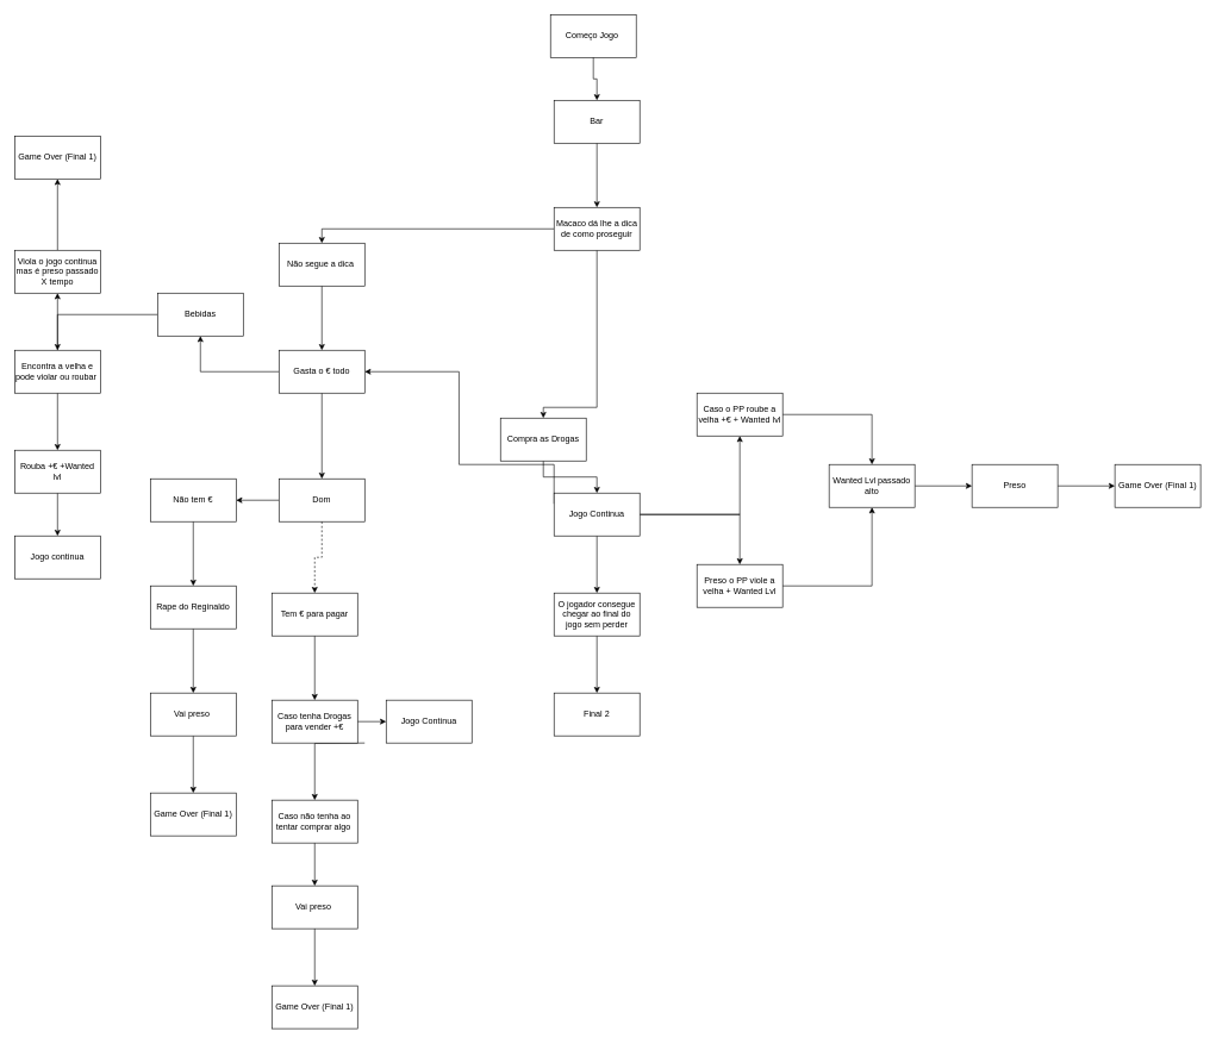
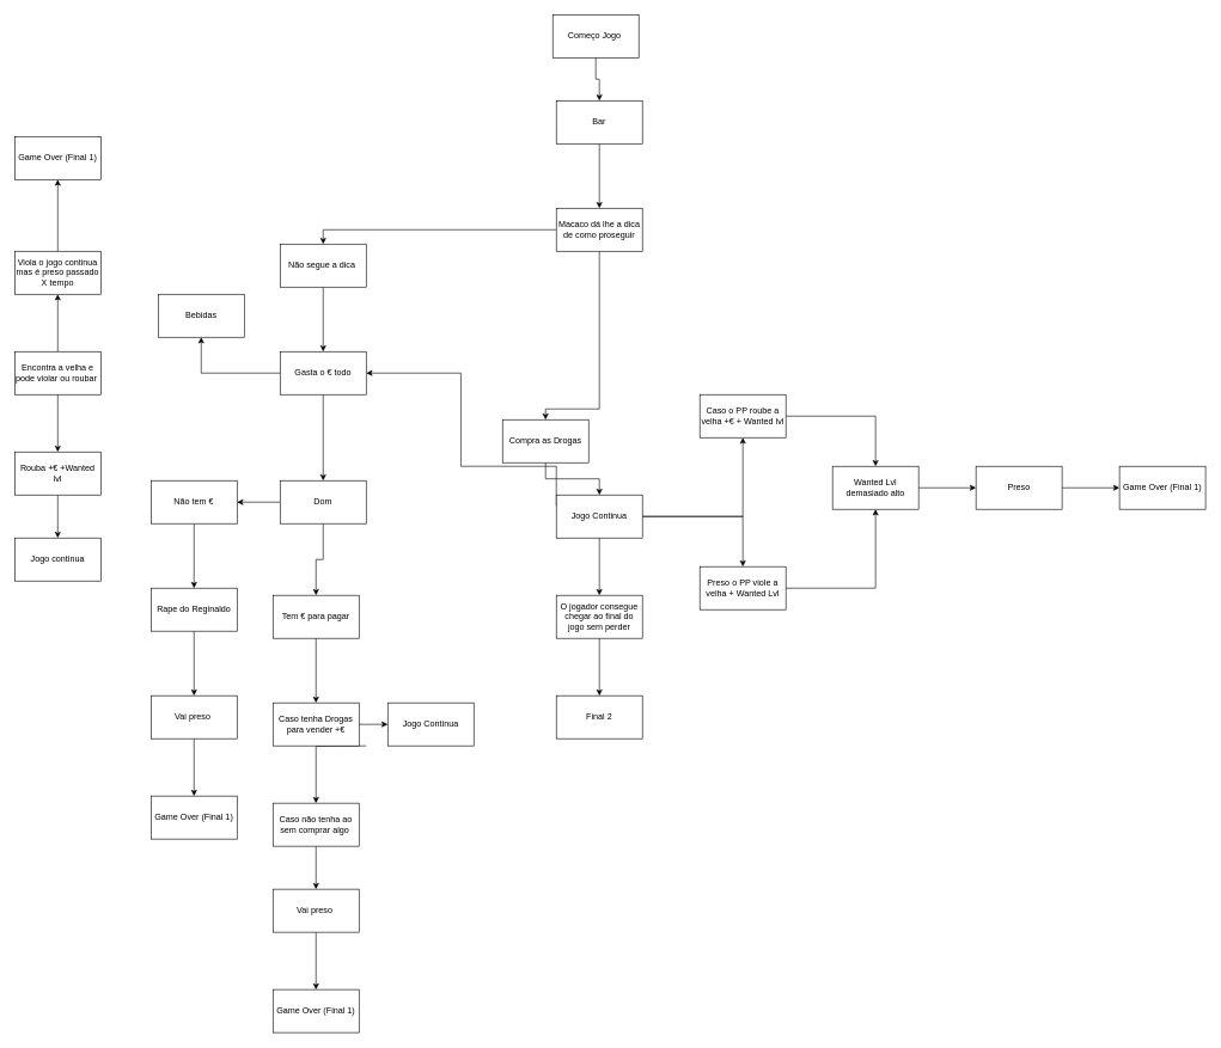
  <mxCell id="0" />
  <mxCell id="1" parent="0" />
  <mxCell id="2" value="Começo Jogo&amp;nbsp;" style="rounded=0;whiteSpace=wrap;html=1;" parent="1" vertex="1"><mxGeometry x="770" y="20" width="120" height="60" as="geometry" /></mxCell>
  <mxCell id="3" style="edgeStyle=orthogonalEdgeStyle;rounded=0;orthogonalLoop=1;jettySize=auto;html=1;entryX=0.5;entryY=0;entryDx=0;entryDy=0;" parent="1" source="2" target="5" edge="1"><mxGeometry relative="1" as="geometry"><mxPoint x="710" y="160" as="targetPoint" /></mxGeometry></mxCell>
  <mxCell id="4" value="" style="edgeStyle=orthogonalEdgeStyle;rounded=0;orthogonalLoop=1;jettySize=auto;html=1;" edge="1" parent="1" source="5" target="8"><mxGeometry relative="1" as="geometry" /></mxCell>
  <mxCell id="5" value="Bar" style="rounded=0;whiteSpace=wrap;html=1;" vertex="1" parent="1"><mxGeometry x="775" y="140" width="120" height="60" as="geometry" /></mxCell>
  <mxCell id="6" value="" style="edgeStyle=orthogonalEdgeStyle;rounded=0;orthogonalLoop=1;jettySize=auto;html=1;" edge="1" parent="1" source="8" target="10"><mxGeometry relative="1" as="geometry"><Array as="points"><mxPoint x="835" y="570" /></Array></mxGeometry></mxCell>
  <mxCell id="7" style="edgeStyle=orthogonalEdgeStyle;rounded=0;orthogonalLoop=1;jettySize=auto;html=1;exitX=0;exitY=0.5;exitDx=0;exitDy=0;entryX=0.5;entryY=0;entryDx=0;entryDy=0;" edge="1" parent="1" source="8" target="12"><mxGeometry relative="1" as="geometry" /></mxCell>
  <mxCell id="8" value="Macaco dá lhe a dica de como proseguir" style="rounded=0;whiteSpace=wrap;html=1;" vertex="1" parent="1"><mxGeometry x="775" y="290" width="120" height="60" as="geometry" /></mxCell>
  <mxCell id="9" value="" style="edgeStyle=orthogonalEdgeStyle;rounded=0;orthogonalLoop=1;jettySize=auto;html=1;" edge="1" parent="1" source="10" target="52"><mxGeometry relative="1" as="geometry" /></mxCell>
  <mxCell id="10" value="Compra as Drogas" style="rounded=0;whiteSpace=wrap;html=1;" vertex="1" parent="1"><mxGeometry x="700" y="585" width="120" height="60" as="geometry" /></mxCell>
  <mxCell id="11" value="" style="edgeStyle=orthogonalEdgeStyle;rounded=0;orthogonalLoop=1;jettySize=auto;html=1;" edge="1" parent="1" source="12" target="15"><mxGeometry relative="1" as="geometry" /></mxCell>
  <mxCell id="12" value="Não segue a dica&amp;nbsp;" style="rounded=0;whiteSpace=wrap;html=1;" vertex="1" parent="1"><mxGeometry x="390" y="340" width="120" height="60" as="geometry" /></mxCell>
  <mxCell id="13" value="" style="edgeStyle=orthogonalEdgeStyle;rounded=0;orthogonalLoop=1;jettySize=auto;html=1;" edge="1" parent="1" source="15" target="17"><mxGeometry relative="1" as="geometry" /></mxCell>
  <mxCell id="14" value="" style="edgeStyle=orthogonalEdgeStyle;rounded=0;orthogonalLoop=1;jettySize=auto;html=1;" edge="1" parent="1" source="15" target="29"><mxGeometry relative="1" as="geometry" /></mxCell>
  <mxCell id="15" value="Gasta o € todo" style="rounded=0;whiteSpace=wrap;html=1;" vertex="1" parent="1"><mxGeometry x="390" y="490" width="120" height="60" as="geometry" /></mxCell>
- <mxCell id="16" value="" style="edgeStyle=orthogonalEdgeStyle;rounded=0;orthogonalLoop=1;jettySize=auto;html=1;" edge="1" parent="1" source="17" target="20"><mxGeometry relative="1" as="geometry" /></mxCell>
  <mxCell id="17" value="Bebidas" style="rounded=0;whiteSpace=wrap;html=1;" vertex="1" parent="1"><mxGeometry x="220" y="410" width="120" height="60" as="geometry" /></mxCell>
  <mxCell id="18" value="" style="edgeStyle=orthogonalEdgeStyle;rounded=0;orthogonalLoop=1;jettySize=auto;html=1;" edge="1" parent="1" source="20" target="22"><mxGeometry relative="1" as="geometry" /></mxCell>
  <mxCell id="19" value="" style="edgeStyle=orthogonalEdgeStyle;rounded=0;orthogonalLoop=1;jettySize=auto;html=1;" edge="1" parent="1" source="20" target="24"><mxGeometry relative="1" as="geometry" /></mxCell>
  <mxCell id="20" value="Encontra a velha e pode violar ou roubar&amp;nbsp;" style="rounded=0;whiteSpace=wrap;html=1;" vertex="1" parent="1"><mxGeometry x="20" y="490" width="120" height="60" as="geometry" /></mxCell>
  <mxCell id="21" value="" style="edgeStyle=orthogonalEdgeStyle;rounded=0;orthogonalLoop=1;jettySize=auto;html=1;" edge="1" parent="1" source="22" target="26"><mxGeometry relative="1" as="geometry" /></mxCell>
  <mxCell id="22" value="Viola o jogo continua mas é preso passado X tempo" style="rounded=0;whiteSpace=wrap;html=1;" vertex="1" parent="1"><mxGeometry x="20" y="350" width="120" height="60" as="geometry" /></mxCell>
  <mxCell id="23" value="" style="edgeStyle=orthogonalEdgeStyle;rounded=0;orthogonalLoop=1;jettySize=auto;html=1;" edge="1" parent="1" source="24" target="25"><mxGeometry relative="1" as="geometry"><Array as="points"><mxPoint x="80" y="670" /></Array></mxGeometry></mxCell>
  <mxCell id="24" value="Rouba +€ +Wanted lvl" style="rounded=0;whiteSpace=wrap;html=1;" vertex="1" parent="1"><mxGeometry x="20" y="630" width="120" height="60" as="geometry" /></mxCell>
  <mxCell id="25" value="Jogo continua" style="rounded=0;whiteSpace=wrap;html=1;" vertex="1" parent="1"><mxGeometry x="20" y="750" width="120" height="60" as="geometry" /></mxCell>
  <mxCell id="26" value="Game Over (Final 1)" style="rounded=0;whiteSpace=wrap;html=1;" vertex="1" parent="1"><mxGeometry x="20" y="190" width="120" height="60" as="geometry" /></mxCell>
- <mxCell id="27" value="" style="edgeStyle=orthogonalEdgeStyle;rounded=0;orthogonalLoop=1;jettySize=auto;html=1;dashed=1;" edge="1" parent="1" source="29" target="31"><mxGeometry relative="1" as="geometry" /></mxCell>
+ <mxCell id="27" value="" style="edgeStyle=orthogonalEdgeStyle;rounded=0;orthogonalLoop=1;jettySize=auto;html=1;" edge="1" parent="1" source="29" target="31"><mxGeometry relative="1" as="geometry" /></mxCell>
  <mxCell id="28" value="" style="edgeStyle=orthogonalEdgeStyle;rounded=0;orthogonalLoop=1;jettySize=auto;html=1;" edge="1" parent="1" source="29" target="33"><mxGeometry relative="1" as="geometry" /></mxCell>
  <mxCell id="29" value="Dom" style="rounded=0;whiteSpace=wrap;html=1;" vertex="1" parent="1"><mxGeometry x="390" y="670" width="120" height="60" as="geometry" /></mxCell>
  <mxCell id="30" value="" style="edgeStyle=orthogonalEdgeStyle;rounded=0;orthogonalLoop=1;jettySize=auto;html=1;entryX=0.5;entryY=0;entryDx=0;entryDy=0;" edge="1" parent="1" source="31" target="41"><mxGeometry relative="1" as="geometry"><mxPoint x="510" y="980" as="targetPoint" /></mxGeometry></mxCell>
  <mxCell id="31" value="Tem € para pagar" style="rounded=0;whiteSpace=wrap;html=1;" vertex="1" parent="1"><mxGeometry x="380" y="830" width="120" height="60" as="geometry" /></mxCell>
  <mxCell id="32" value="" style="edgeStyle=orthogonalEdgeStyle;rounded=0;orthogonalLoop=1;jettySize=auto;html=1;" edge="1" parent="1" source="33" target="35"><mxGeometry relative="1" as="geometry" /></mxCell>
  <mxCell id="33" value="Não tem €" style="rounded=0;whiteSpace=wrap;html=1;" vertex="1" parent="1"><mxGeometry x="210" y="670" width="120" height="60" as="geometry" /></mxCell>
  <mxCell id="34" value="" style="edgeStyle=orthogonalEdgeStyle;rounded=0;orthogonalLoop=1;jettySize=auto;html=1;" edge="1" parent="1" source="35" target="37"><mxGeometry relative="1" as="geometry" /></mxCell>
  <mxCell id="35" value="Rape do Reginaldo" style="rounded=0;whiteSpace=wrap;html=1;" vertex="1" parent="1"><mxGeometry x="210" y="820" width="120" height="60" as="geometry" /></mxCell>
  <mxCell id="36" value="" style="edgeStyle=orthogonalEdgeStyle;rounded=0;orthogonalLoop=1;jettySize=auto;html=1;" edge="1" parent="1" source="37" target="38"><mxGeometry relative="1" as="geometry" /></mxCell>
  <mxCell id="37" value="Vai preso&amp;nbsp;" style="rounded=0;whiteSpace=wrap;html=1;" vertex="1" parent="1"><mxGeometry x="210" y="970" width="120" height="60" as="geometry" /></mxCell>
  <mxCell id="38" value="Game Over (Final 1)" style="rounded=0;whiteSpace=wrap;html=1;" vertex="1" parent="1"><mxGeometry x="210" y="1110" width="120" height="60" as="geometry" /></mxCell>
  <mxCell id="39" value="" style="edgeStyle=orthogonalEdgeStyle;rounded=0;orthogonalLoop=1;jettySize=auto;html=1;" edge="1" parent="1" target="43"><mxGeometry relative="1" as="geometry"><mxPoint x="510" y="1040" as="sourcePoint" /></mxGeometry></mxCell>
  <mxCell id="40" value="" style="edgeStyle=orthogonalEdgeStyle;rounded=0;orthogonalLoop=1;jettySize=auto;html=1;" edge="1" parent="1" source="41" target="47"><mxGeometry relative="1" as="geometry" /></mxCell>
  <mxCell id="41" value="Caso tenha Drogas para vender +€" style="rounded=0;whiteSpace=wrap;html=1;" vertex="1" parent="1"><mxGeometry x="380" y="980" width="120" height="60" as="geometry" /></mxCell>
  <mxCell id="42" value="" style="edgeStyle=orthogonalEdgeStyle;rounded=0;orthogonalLoop=1;jettySize=auto;html=1;" edge="1" parent="1" source="43" target="45"><mxGeometry relative="1" as="geometry" /></mxCell>
- <mxCell id="43" value="Caso não tenha ao tentar comprar algo&amp;nbsp;" style="rounded=0;whiteSpace=wrap;html=1;" vertex="1" parent="1"><mxGeometry x="380" y="1120" width="120" height="60" as="geometry" /></mxCell>
+ <mxCell id="43" value="Caso não tenha ao sem comprar algo&amp;nbsp;" style="rounded=0;whiteSpace=wrap;html=1;" vertex="1" parent="1"><mxGeometry x="380" y="1120" width="120" height="60" as="geometry" /></mxCell>
  <mxCell id="44" value="" style="edgeStyle=orthogonalEdgeStyle;rounded=0;orthogonalLoop=1;jettySize=auto;html=1;" edge="1" parent="1" source="45" target="46"><mxGeometry relative="1" as="geometry" /></mxCell>
  <mxCell id="45" value="Vai preso&amp;nbsp;" style="rounded=0;whiteSpace=wrap;html=1;" vertex="1" parent="1"><mxGeometry x="380" y="1240" width="120" height="60" as="geometry" /></mxCell>
  <mxCell id="46" value="Game Over (Final 1)" style="rounded=0;whiteSpace=wrap;html=1;" vertex="1" parent="1"><mxGeometry x="380" y="1380" width="120" height="60" as="geometry" /></mxCell>
  <mxCell id="47" value="Jogo Continua" style="rounded=0;whiteSpace=wrap;html=1;" vertex="1" parent="1"><mxGeometry x="540" y="980" width="120" height="60" as="geometry" /></mxCell>
  <mxCell id="48" value="" style="edgeStyle=orthogonalEdgeStyle;rounded=0;orthogonalLoop=1;jettySize=auto;html=1;" edge="1" parent="1" source="52" target="54"><mxGeometry relative="1" as="geometry" /></mxCell>
  <mxCell id="49" value="" style="edgeStyle=orthogonalEdgeStyle;rounded=0;orthogonalLoop=1;jettySize=auto;html=1;" edge="1" parent="1" source="52" target="56"><mxGeometry relative="1" as="geometry" /></mxCell>
  <mxCell id="50" style="edgeStyle=orthogonalEdgeStyle;rounded=0;orthogonalLoop=1;jettySize=auto;html=1;exitX=0;exitY=0.25;exitDx=0;exitDy=0;entryX=1;entryY=0.5;entryDx=0;entryDy=0;" edge="1" parent="1" source="52" target="15"><mxGeometry relative="1" as="geometry"><Array as="points"><mxPoint x="775" y="650" /><mxPoint x="642" y="650" /><mxPoint x="642" y="520" /></Array></mxGeometry></mxCell>
  <mxCell id="51" value="" style="edgeStyle=orthogonalEdgeStyle;rounded=0;orthogonalLoop=1;jettySize=auto;html=1;" edge="1" parent="1" source="52" target="63"><mxGeometry relative="1" as="geometry" /></mxCell>
  <mxCell id="52" value="Jogo Continua" style="rounded=0;whiteSpace=wrap;html=1;" vertex="1" parent="1"><mxGeometry x="775" y="690" width="120" height="60" as="geometry" /></mxCell>
  <mxCell id="53" style="edgeStyle=orthogonalEdgeStyle;rounded=0;orthogonalLoop=1;jettySize=auto;html=1;entryX=0.5;entryY=0;entryDx=0;entryDy=0;" edge="1" parent="1" source="54" target="58"><mxGeometry relative="1" as="geometry" /></mxCell>
  <mxCell id="54" value="Caso o PP roube a velha +€ + Wanted lvl" style="rounded=0;whiteSpace=wrap;html=1;" vertex="1" parent="1"><mxGeometry x="975" y="550" width="120" height="60" as="geometry" /></mxCell>
  <mxCell id="55" value="" style="edgeStyle=orthogonalEdgeStyle;rounded=0;orthogonalLoop=1;jettySize=auto;html=1;" edge="1" parent="1" source="56" target="58"><mxGeometry relative="1" as="geometry" /></mxCell>
  <mxCell id="56" value="Preso o PP viole a velha + Wanted Lvl" style="rounded=0;whiteSpace=wrap;html=1;" vertex="1" parent="1"><mxGeometry x="975" y="790" width="120" height="60" as="geometry" /></mxCell>
  <mxCell id="57" value="" style="edgeStyle=orthogonalEdgeStyle;rounded=0;orthogonalLoop=1;jettySize=auto;html=1;" edge="1" parent="1" source="58" target="60"><mxGeometry relative="1" as="geometry" /></mxCell>
- <mxCell id="58" value="Wanted Lvl passado alto" style="rounded=0;whiteSpace=wrap;html=1;" vertex="1" parent="1"><mxGeometry x="1160" y="650" width="120" height="60" as="geometry" /></mxCell>
+ <mxCell id="58" value="Wanted Lvl demasiado alto" style="rounded=0;whiteSpace=wrap;html=1;" vertex="1" parent="1"><mxGeometry x="1160" y="650" width="120" height="60" as="geometry" /></mxCell>
  <mxCell id="59" value="" style="edgeStyle=orthogonalEdgeStyle;rounded=0;orthogonalLoop=1;jettySize=auto;html=1;" edge="1" parent="1" source="60" target="61"><mxGeometry relative="1" as="geometry" /></mxCell>
  <mxCell id="60" value="Preso" style="rounded=0;whiteSpace=wrap;html=1;" vertex="1" parent="1"><mxGeometry x="1360" y="650" width="120" height="60" as="geometry" /></mxCell>
  <mxCell id="61" value="Game Over (Final 1)" style="rounded=0;whiteSpace=wrap;html=1;" vertex="1" parent="1"><mxGeometry x="1560" y="650" width="120" height="60" as="geometry" /></mxCell>
  <mxCell id="62" value="" style="edgeStyle=orthogonalEdgeStyle;rounded=0;orthogonalLoop=1;jettySize=auto;html=1;" edge="1" parent="1" source="63" target="64"><mxGeometry relative="1" as="geometry" /></mxCell>
  <mxCell id="63" value="O jogador consegue chegar ao final do jogo sem perder&lt;br&gt;" style="rounded=0;whiteSpace=wrap;html=1;" vertex="1" parent="1"><mxGeometry x="775" y="830" width="120" height="60" as="geometry" /></mxCell>
  <mxCell id="64" value="Final 2" style="rounded=0;whiteSpace=wrap;html=1;" vertex="1" parent="1"><mxGeometry x="775" y="970" width="120" height="60" as="geometry" /></mxCell>
